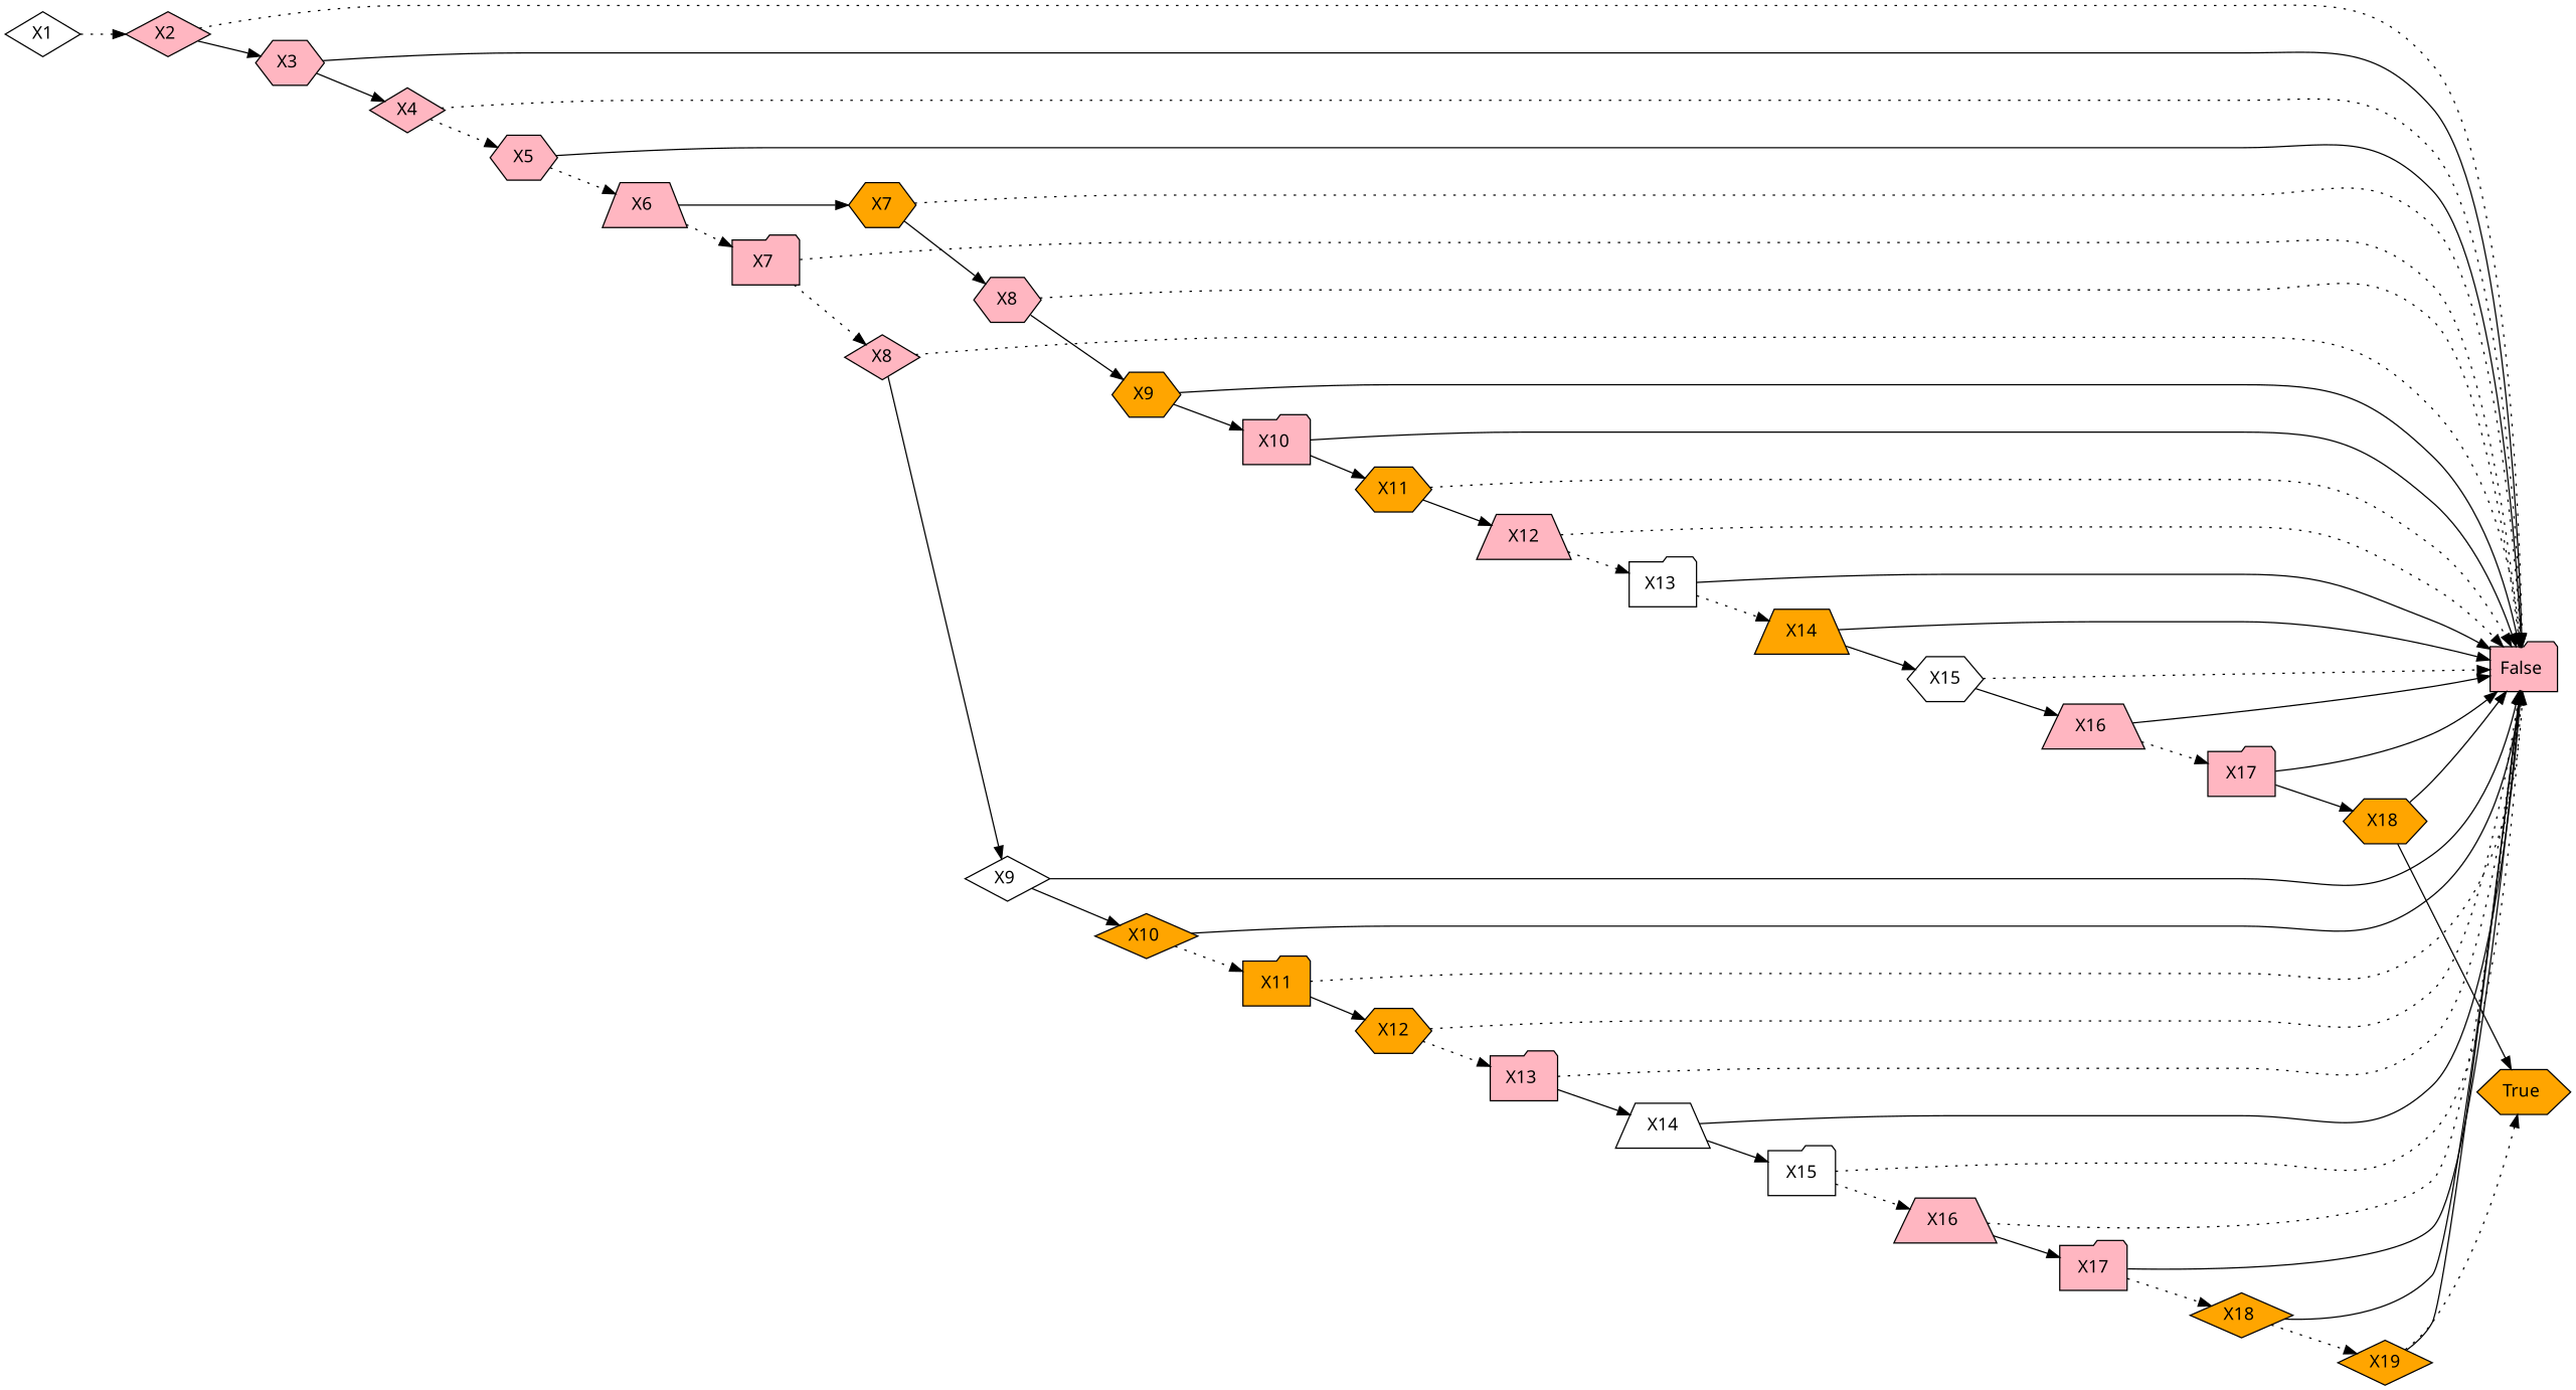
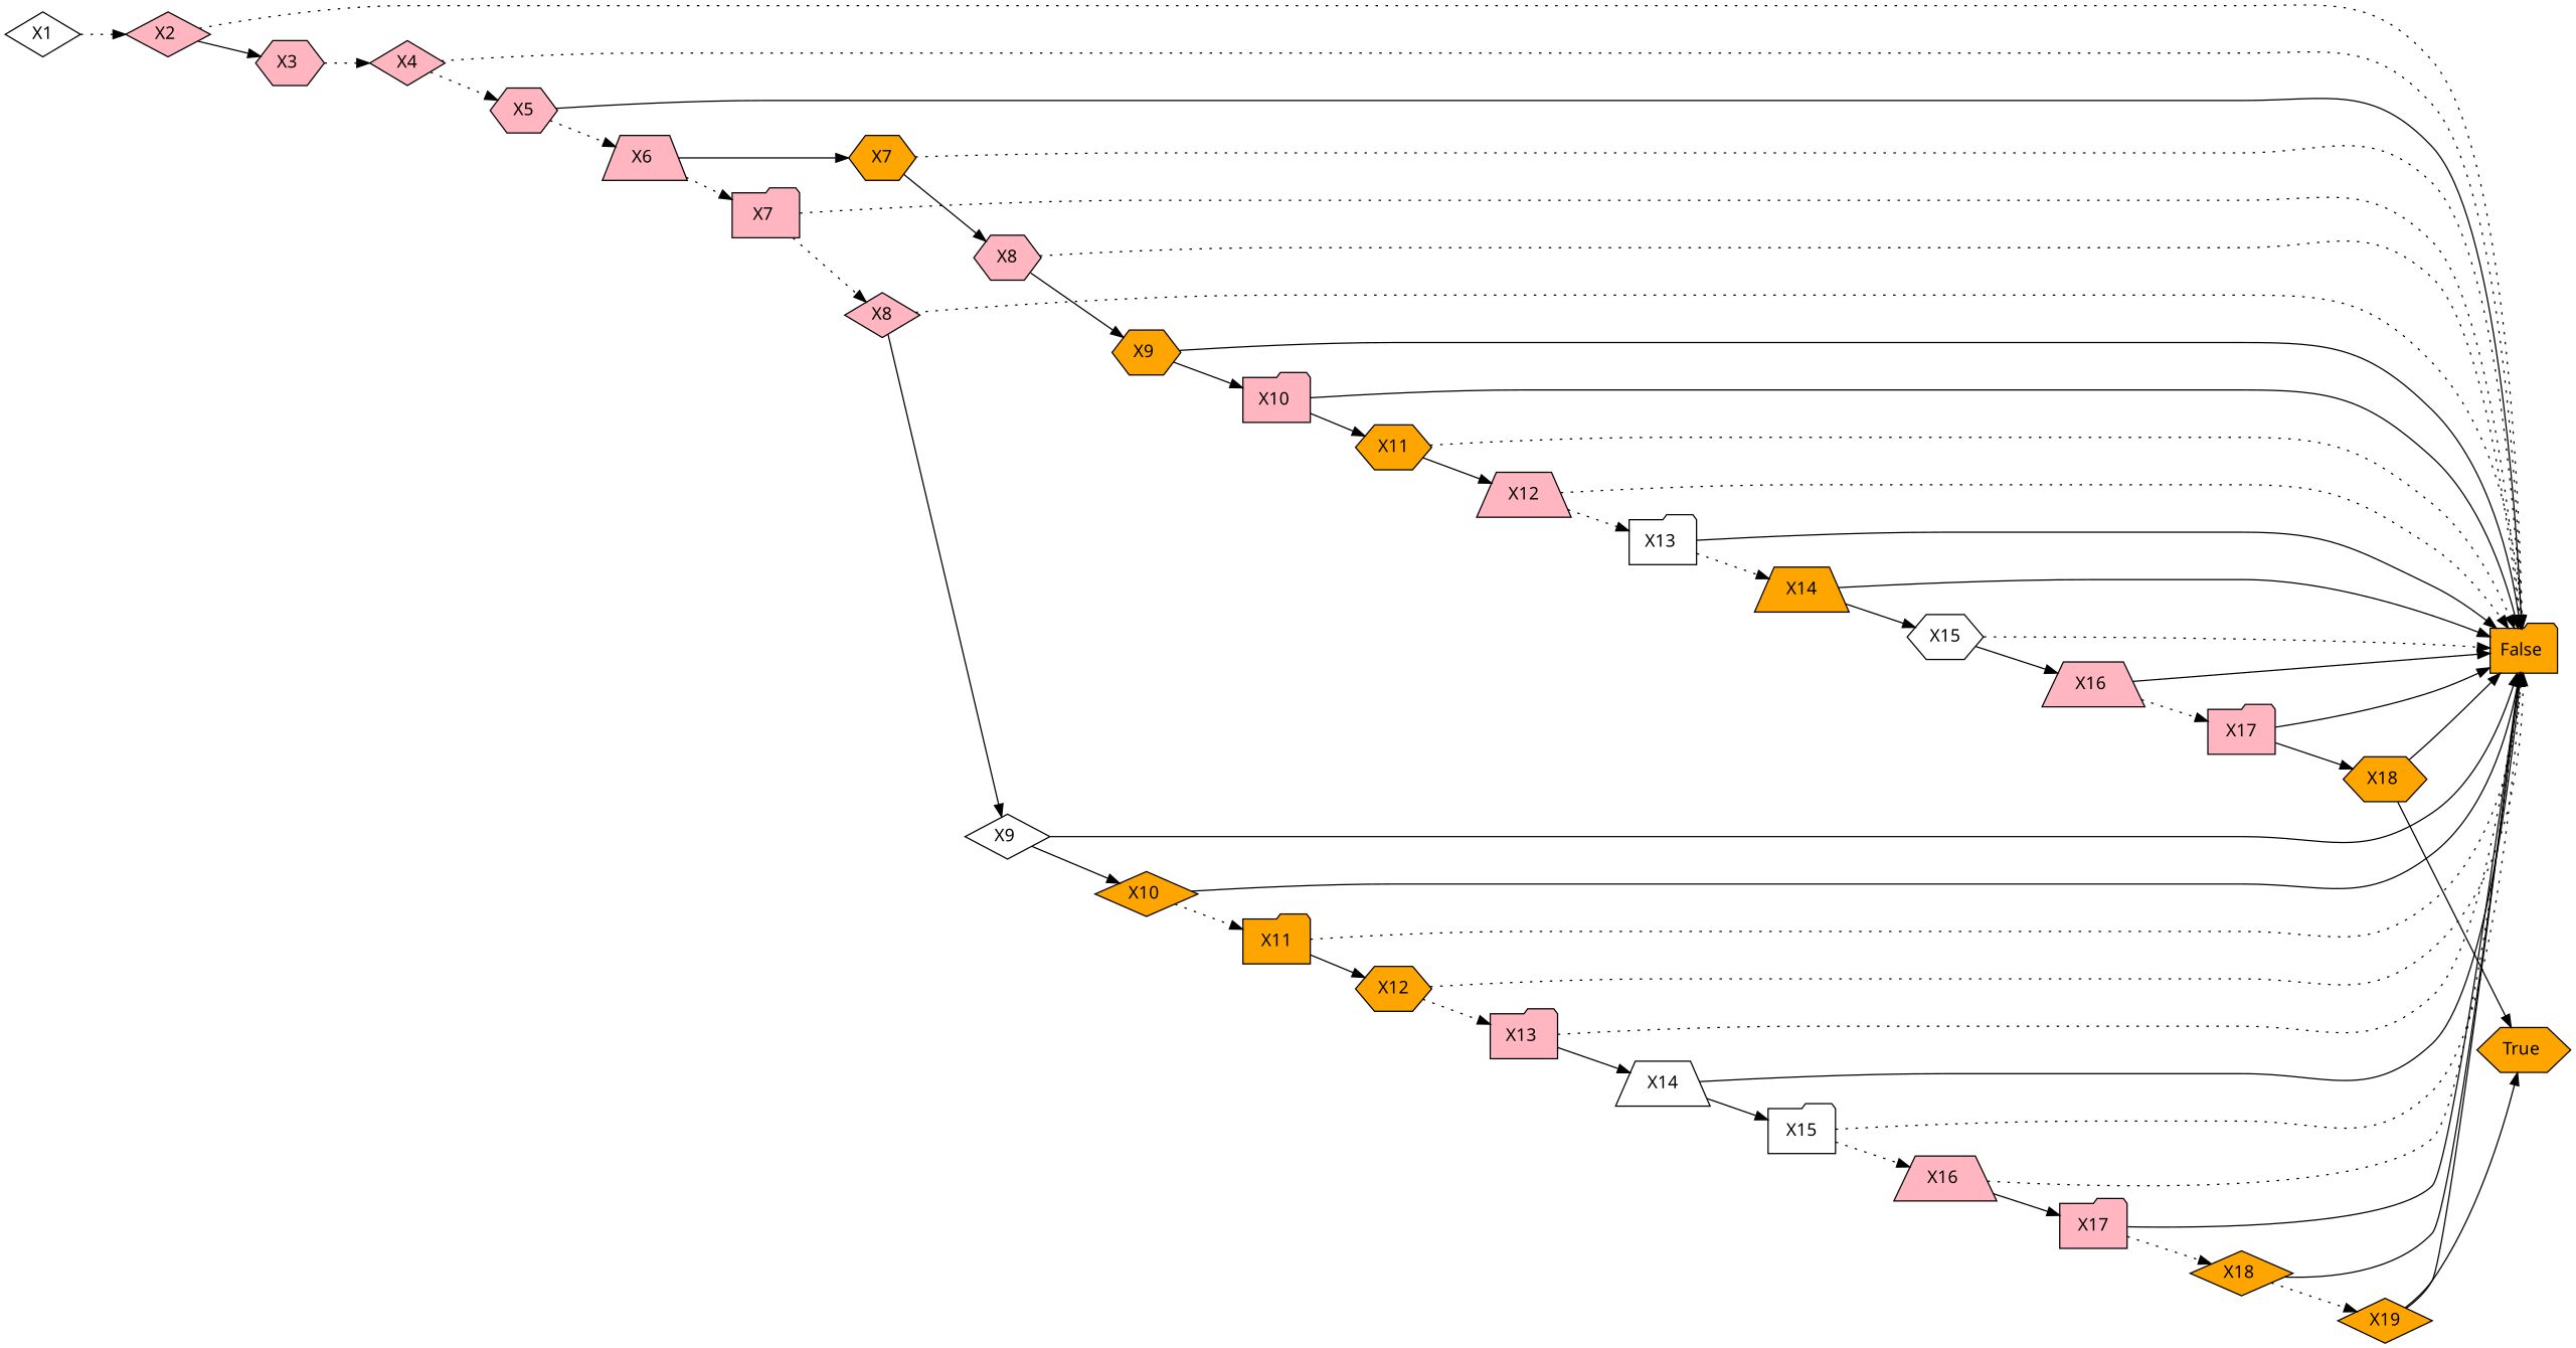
  digraph {
    fontname="Noto Sans"
    rankdir=LR
    node [fillcolor=lightpink fontname="Noto Sans" shape=hexagon style=filled]
    edge [fontcolor=gray fontname="Noto Sans" style=solid]
    n1 [fillcolor=white label=X1 shape=diamond]
    n2 [label="X2 " shape=diamond]
-   n3 [label="False " shape=folder]
+   n3 [fillcolor=orange label="False " shape=folder]
    n4 [label="X3 "]
    n5 [label=X4 shape=diamond]
    n6 [label=X5]
    n7 [label="X6 " shape=trapezium]
    n8 [fillcolor=orange label=X7]
    n9 [label="X7 " shape=folder]
    n10 [label=X8]
    n11 [label=X8 shape=diamond]
    n12 [fillcolor=orange label="X9 "]
    n13 [label="X10 " shape=folder]
    n14 [fillcolor=orange label=X11]
    n15 [label=X12 shape=trapezium]
    n16 [fillcolor=white label="X13 " shape=folder]
    n17 [fillcolor=orange label=X14 shape=trapezium]
    n18 [fillcolor=white label=X15]
    n19 [label="X16 " shape=trapezium]
    n20 [label=X17 shape=folder]
    n21 [fillcolor=orange label="X18 "]
    n22 [fillcolor=orange label="True "]
    n23 [fillcolor=white label="X9 " shape=diamond]
    n24 [fillcolor=orange label="X10 " shape=diamond]
    n25 [fillcolor=orange label=X11 shape=folder]
    n26 [fillcolor=orange label=X12]
    n27 [label="X13 " shape=folder]
    n28 [fillcolor=white label=X14 shape=trapezium]
    n29 [fillcolor=white label=X15 shape=folder]
    n30 [label="X16 " shape=trapezium]
    n31 [label=X17 shape=folder]
    n32 [fillcolor=orange label="X18 " shape=diamond]
    n33 [fillcolor=orange label=X19 shape=diamond]
    n1 -> n2 [style=dotted]
    n2 -> n3 [style=dotted]
    n2 -> n4
-   n4 -> n3
-   n4 -> n5
+   n4 -> n5 [style=dotted]
    n5 -> n3 [style=dotted]
    n5 -> n6 [style=dotted]
    n6 -> n3
    n6 -> n7 [style=dotted]
    n7 -> n8
    n7 -> n9 [style=dotted]
    n8 -> n3 [style=dotted]
    n8 -> n10
    n9 -> n3 [style=dotted]
    n9 -> n11 [style=dotted]
    n10 -> n3 [style=dotted]
    n10 -> n12
    n11 -> n3 [style=dotted]
    n11 -> n23
    n12 -> n3
    n12 -> n13
    n13 -> n3
    n13 -> n14
    n14 -> n3 [style=dotted]
    n14 -> n15
    n15 -> n3 [style=dotted]
    n15 -> n16 [style=dotted]
    n16 -> n3
    n16 -> n17 [style=dotted]
    n17 -> n3
    n17 -> n18
    n18 -> n3 [style=dotted]
    n18 -> n19
    n19 -> n3
    n19 -> n20 [style=dotted]
    n20 -> n3
    n20 -> n21
    n21 -> n3
    n21 -> n22
    n23 -> n3
    n23 -> n24
    n24 -> n3
    n24 -> n25 [style=dotted]
    n25 -> n3 [style=dotted]
    n25 -> n26
    n26 -> n3 [style=dotted]
    n26 -> n27 [style=dotted]
    n27 -> n3 [style=dotted]
    n27 -> n28
    n28 -> n3
    n28 -> n29
    n29 -> n3 [style=dotted]
    n29 -> n30 [style=dotted]
    n30 -> n3 [style=dotted]
    n30 -> n31
    n31 -> n3
    n31 -> n32 [style=dotted]
    n32 -> n3
    n32 -> n33 [style=dotted]
    n33 -> n3
-   n33 -> n22 [style=dotted]
+   n33 -> n22
  }
